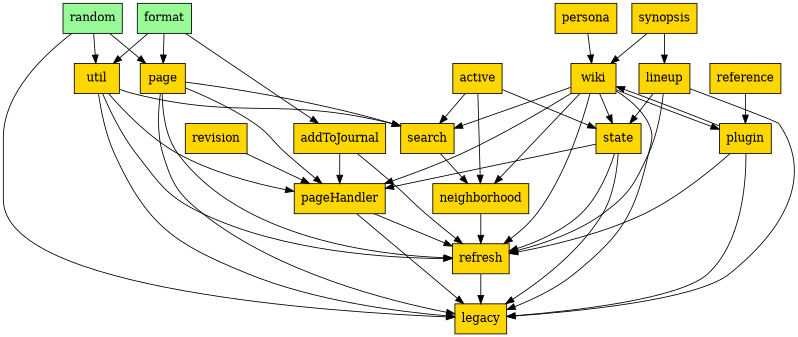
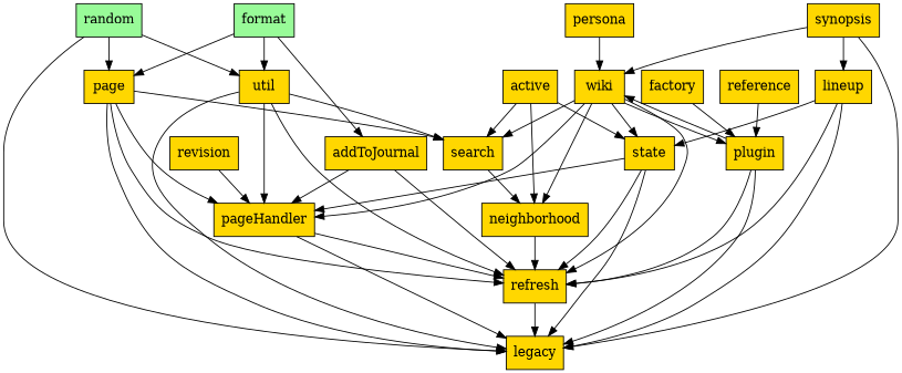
  digraph {
    node [fillcolor=gold shape=box style=filled]
    active
    state
    neighborhood
    search
    legacy
    pageHandler
    refresh
    addToJournal
    util
    format [fillcolor=paleGreen]
    page
+   factory
    plugin
    wiki
    random [fillcolor=paleGreen]
    lineup
    revision
    persona
    reference
    synopsis
    active -> state
    active -> neighborhood
    active -> search
    state -> legacy
    state -> pageHandler
    state -> refresh
    neighborhood -> refresh
    search -> neighborhood
    pageHandler -> legacy
    pageHandler -> refresh
    refresh -> legacy
    addToJournal -> pageHandler
    addToJournal -> refresh
    util -> search
    util -> legacy
    util -> pageHandler
    util -> refresh
    format -> addToJournal
    format -> util
    format -> page
    page -> search
    page -> legacy
    page -> pageHandler
    page -> refresh
+   factory -> plugin
    plugin -> legacy
    plugin -> refresh
    plugin -> wiki
    wiki -> state
    wiki -> neighborhood
    wiki -> search
-   wiki -> legacy
+   synopsis -> legacy
    wiki -> pageHandler
    wiki -> refresh
    wiki -> plugin
    random -> legacy
    random -> util
    random -> page
    lineup -> state
    lineup -> legacy
    lineup -> refresh
    revision -> pageHandler
    persona -> wiki
    reference -> plugin
    synopsis -> wiki
    synopsis -> lineup
  }
